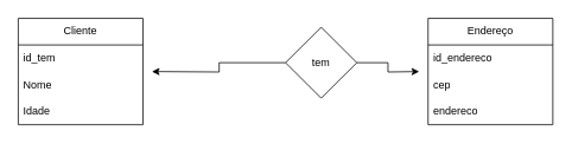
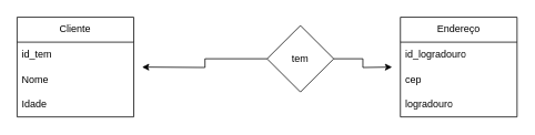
  <mxCell id="0" />
  <mxCell id="1" parent="0" />
  <mxCell id="2" value="Cliente" style="swimlane;fontStyle=0;childLayout=stackLayout;horizontal=1;startSize=30;horizontalStack=0;resizeParent=1;resizeParentMax=0;resizeLast=0;collapsible=1;marginBottom=0;whiteSpace=wrap;html=1;" vertex="1" parent="1"><mxGeometry x="20" y="20" width="140" height="120" as="geometry" /></mxCell>
  <mxCell id="3" value="id_tem" style="text;strokeColor=none;fillColor=none;align=left;verticalAlign=middle;spacingLeft=4;spacingRight=4;overflow=hidden;points=[[0,0.5],[1,0.5]];portConstraint=eastwest;rotatable=0;whiteSpace=wrap;html=1;" vertex="1" parent="2"><mxGeometry y="30" width="140" height="30" as="geometry" /></mxCell>
  <mxCell id="4" value="Nome" style="text;strokeColor=none;fillColor=none;align=left;verticalAlign=middle;spacingLeft=4;spacingRight=4;overflow=hidden;points=[[0,0.5],[1,0.5]];portConstraint=eastwest;rotatable=0;whiteSpace=wrap;html=1;" vertex="1" parent="2"><mxGeometry y="60" width="140" height="30" as="geometry" /></mxCell>
  <mxCell id="5" value="Idade" style="text;strokeColor=none;fillColor=none;align=left;verticalAlign=middle;spacingLeft=4;spacingRight=4;overflow=hidden;points=[[0,0.5],[1,0.5]];portConstraint=eastwest;rotatable=0;whiteSpace=wrap;html=1;" vertex="1" parent="2"><mxGeometry y="90" width="140" height="30" as="geometry" /></mxCell>
  <mxCell id="6" value="Endereço" style="swimlane;fontStyle=0;childLayout=stackLayout;horizontal=1;startSize=30;horizontalStack=0;resizeParent=1;resizeParentMax=0;resizeLast=0;collapsible=1;marginBottom=0;whiteSpace=wrap;html=1;" vertex="1" parent="1"><mxGeometry x="480" y="20" width="140" height="120" as="geometry" /></mxCell>
- <mxCell id="7" value="id_endereco" style="text;strokeColor=none;fillColor=none;align=left;verticalAlign=middle;spacingLeft=4;spacingRight=4;overflow=hidden;points=[[0,0.5],[1,0.5]];portConstraint=eastwest;rotatable=0;whiteSpace=wrap;html=1;" vertex="1" parent="6"><mxGeometry y="30" width="140" height="30" as="geometry" /></mxCell>
+ <mxCell id="7" value="id_logradouro" style="text;strokeColor=none;fillColor=none;align=left;verticalAlign=middle;spacingLeft=4;spacingRight=4;overflow=hidden;points=[[0,0.5],[1,0.5]];portConstraint=eastwest;rotatable=0;whiteSpace=wrap;html=1;" vertex="1" parent="6"><mxGeometry y="30" width="140" height="30" as="geometry" /></mxCell>
  <mxCell id="8" value="cep" style="text;strokeColor=none;fillColor=none;align=left;verticalAlign=middle;spacingLeft=4;spacingRight=4;overflow=hidden;points=[[0,0.5],[1,0.5]];portConstraint=eastwest;rotatable=0;whiteSpace=wrap;html=1;" vertex="1" parent="6"><mxGeometry y="60" width="140" height="30" as="geometry" /></mxCell>
- <mxCell id="9" value="endereco" style="text;strokeColor=none;fillColor=none;align=left;verticalAlign=middle;spacingLeft=4;spacingRight=4;overflow=hidden;points=[[0,0.5],[1,0.5]];portConstraint=eastwest;rotatable=0;whiteSpace=wrap;html=1;" vertex="1" parent="6"><mxGeometry y="90" width="140" height="30" as="geometry" /></mxCell>
+ <mxCell id="9" value="logradouro" style="text;strokeColor=none;fillColor=none;align=left;verticalAlign=middle;spacingLeft=4;spacingRight=4;overflow=hidden;points=[[0,0.5],[1,0.5]];portConstraint=eastwest;rotatable=0;whiteSpace=wrap;html=1;" vertex="1" parent="6"><mxGeometry y="90" width="140" height="30" as="geometry" /></mxCell>
  <mxCell id="10" style="edgeStyle=orthogonalEdgeStyle;rounded=0;orthogonalLoop=1;jettySize=auto;html=1;" edge="1" parent="1" source="12"><mxGeometry relative="1" as="geometry"><mxPoint x="170" y="80" as="targetPoint" /></mxGeometry></mxCell>
  <mxCell id="11" style="edgeStyle=orthogonalEdgeStyle;rounded=0;orthogonalLoop=1;jettySize=auto;html=1;exitX=1;exitY=0.5;exitDx=0;exitDy=0;" edge="1" parent="1" source="12"><mxGeometry relative="1" as="geometry"><mxPoint x="470" y="80" as="targetPoint" /></mxGeometry></mxCell>
  <mxCell id="12" value="tem" style="rhombus;whiteSpace=wrap;html=1;" vertex="1" parent="1"><mxGeometry x="320" y="30" width="80" height="80" as="geometry" /></mxCell>
